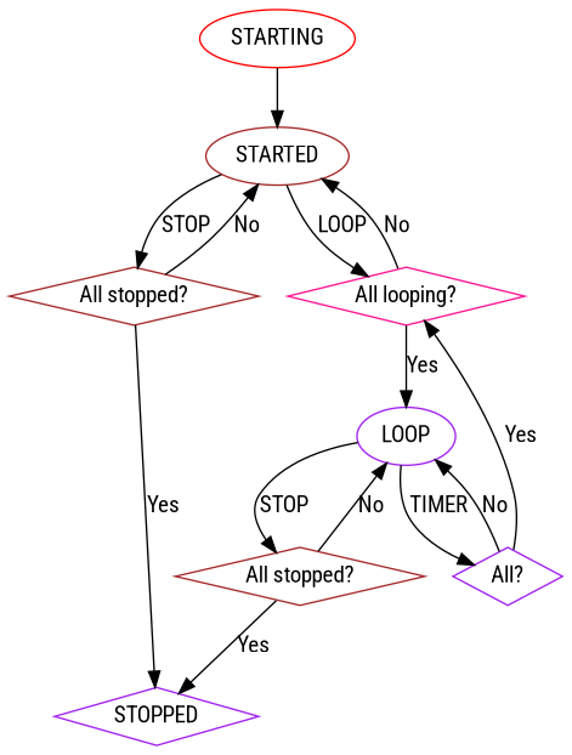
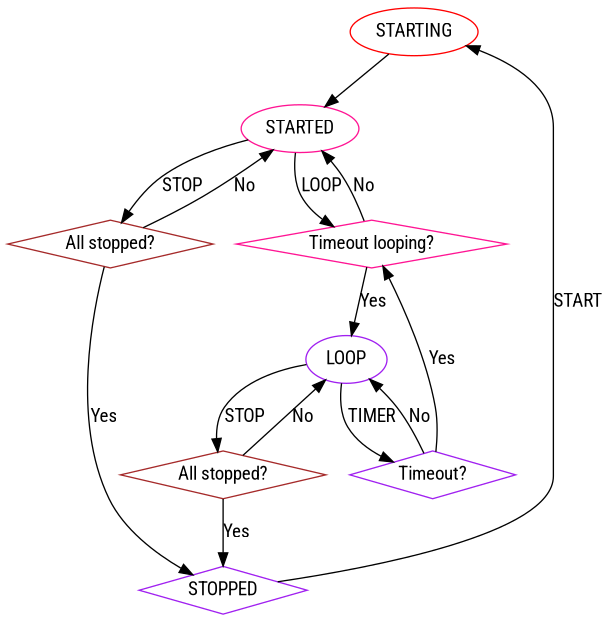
  graph {
    fontname="Roboto Condensed"
    node [color=purple fontname="Roboto Condensed" shape=diamond]
    edge [dir=forward fontname="Roboto Condensed" arrowhead=normal]
    STARTING [color=red shape=""]
-   STARTED [color=brown shape=""]
+   STARTED [color=deeppink shape=""]
    n3 [color=brown label="All stopped?"]
-   n4 [color=deeppink label="All looping?"]
+   n4 [color=deeppink label="Timeout looping?"]
    STOPPED
    LOOP [shape=""]
    n7 [color=brown label="All stopped?"]
-   n8 [label="All?"]
+   n8 [label="Timeout?"]
    STARTING -- STARTED [arrowhead=""]
    STARTED -- n3 [label=STOP]
    STARTED -- n4 [label=LOOP]
    n3 -- STARTED [label=No]
    n3 -- STOPPED [label=Yes]
    n4 -- STARTED [label=No]
    n4 -- LOOP [label=Yes]
+   STOPPED -- STARTING [label=START arrowhead=""]
    LOOP -- n7 [label=STOP arrowhead=""]
    LOOP -- n8 [label=TIMER arrowhead=""]
    n7 -- STOPPED [label=Yes]
    n7 -- LOOP [label=No]
    n8 -- n4 [label=Yes]
    n8 -- LOOP [label=No]
  }
